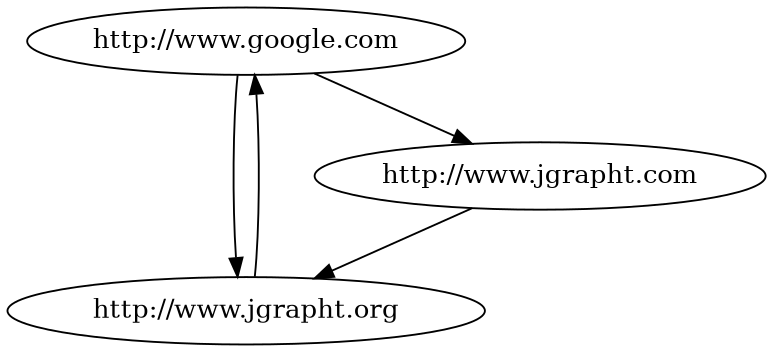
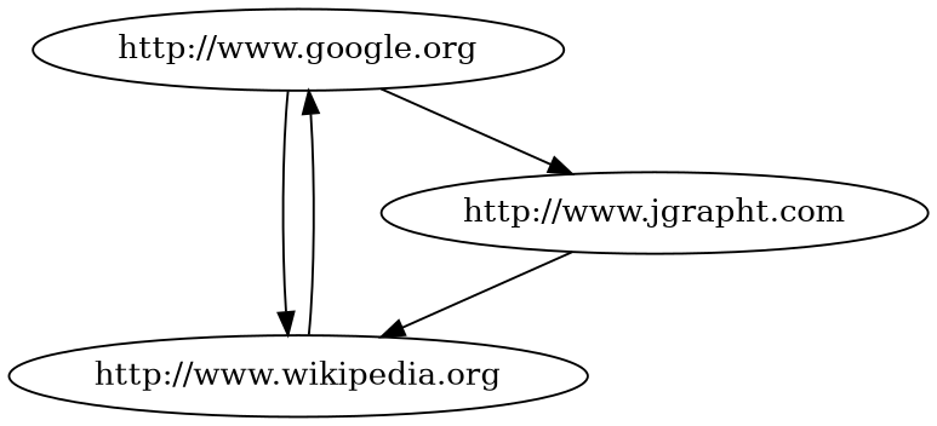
  strict digraph {
-   n1 [label="http://www.google.com"]
-   n2 [label="http://www.jgrapht.org"]
+   n1 [label="http://www.google.org"]
+   n2 [label="http://www.wikipedia.org"]
    n3 [label="http://www.jgrapht.com"]
    n1 -> n2
    n1 -> n3
    n2 -> n1
    n3 -> n2
  }
